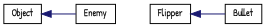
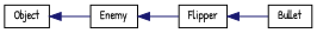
  digraph {
    fontname="Patrick Hand"
    rankdir=LR
    node [color=black fillcolor=white fontname="Patrick Hand" fontsize=10 shape=record style=filled]
    edge [color=midnightblue dir=back fontname="Patrick Hand" fontsize=10 labelfontname=Helvetica labelfontsize=10 style=solid]
    n1 [height=0.2 label=Object width=0.4]
    n2 [height=0.2 label=Enemy width=0.4]
    n3 [height=0.2 label=Bullet width=0.4]
    n4 [height=0.2 label=Flipper width=0.4]
    n1 -> n2
+   n2 -> n4
    n4 -> n3
  }
